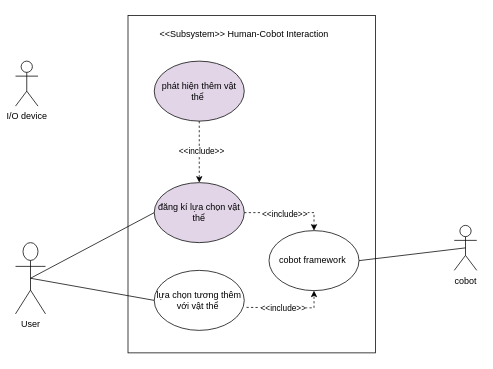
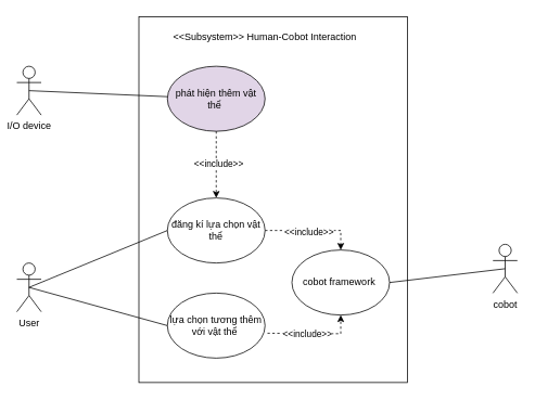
  <mxCell id="0" />
  <mxCell id="1" parent="0" />
  <mxCell id="2" value="I/O device" style="shape=umlActor;verticalLabelPosition=bottom;verticalAlign=top;html=1;outlineConnect=0;" parent="1" vertex="1"><mxGeometry x="20" y="81" width="30" height="60" as="geometry" /></mxCell>
- <mxCell id="3" value="User" style="shape=umlActor;verticalLabelPosition=bottom;verticalAlign=top;html=1;outlineConnect=0;" parent="1" vertex="1"><mxGeometry x="20" y="323" width="40" height="95" as="geometry" /></mxCell>
+ <mxCell id="3" value="User" style="shape=umlActor;verticalLabelPosition=bottom;verticalAlign=top;html=1;outlineConnect=0;" parent="1" vertex="1"><mxGeometry x="20" y="323" width="30" height="60" as="geometry" /></mxCell>
  <mxCell id="4" value="" style="rounded=0;whiteSpace=wrap;html=1;align=center;" parent="1" vertex="1"><mxGeometry x="170" y="20" width="330" height="450" as="geometry" /></mxCell>
  <mxCell id="5" value="phát hiện thêm vật thể&amp;nbsp;" style="ellipse;whiteSpace=wrap;html=1;fillColor=#e1d5e7;" parent="1" vertex="1"><mxGeometry x="205" y="81" width="120" height="80" as="geometry" /></mxCell>
- <mxCell id="6" value="đăng kí lựa chọn vật thể" style="ellipse;whiteSpace=wrap;html=1;fillColor=#e1d5e7;" vertex="1" parent="1"><mxGeometry x="205" y="243" width="120" height="80" as="geometry" /></mxCell>
+ <mxCell id="6" value="đăng kí lựa chọn vật thể" style="ellipse;whiteSpace=wrap;html=1;" vertex="1" parent="1"><mxGeometry x="205" y="243" width="120" height="80" as="geometry" /></mxCell>
  <mxCell id="7" value="lựa chọn tương thêm với vật thể&amp;nbsp;" style="ellipse;whiteSpace=wrap;html=1;" vertex="1" parent="1"><mxGeometry x="205" y="360" width="120" height="80" as="geometry" /></mxCell>
  <mxCell id="8" value="cobot" style="shape=umlActor;verticalLabelPosition=bottom;verticalAlign=top;html=1;outlineConnect=0;" vertex="1" parent="1"><mxGeometry x="605" y="300" width="30" height="60" as="geometry" /></mxCell>
  <mxCell id="9" value="cobot framework&amp;nbsp;&lt;span style=&quot;color: rgba(0, 0, 0, 0); font-family: monospace; font-size: 0px; text-align: start; text-wrap: nowrap;&quot;&gt;%3CmxGraphModel%3E%3Croot%3E%3CmxCell%20id%3D%220%22%2F%3E%3CmxCell%20id%3D%221%22%20parent%3D%220%22%2F%3E%3CmxCell%20id%3D%222%22%20value%3D%22%22%20style%3D%22rounded%3D0%3BwhiteSpace%3Dwrap%3Bhtml%3D1%3B%22%20vertex%3D%221%22%20parent%3D%221%22%3E%3CmxGeometry%20x%3D%22320%22%20y%3D%22240%22%20width%3D%22460%22%20height%3D%22490%22%20as%3D%22geometry%22%2F%3E%3C%2FmxCell%3E%3C%2Froot%3E%3C%2FmxGraphModel%3E&lt;/span&gt;&lt;span style=&quot;color: rgba(0, 0, 0, 0); font-family: monospace; font-size: 0px; text-align: start; text-wrap: nowrap;&quot;&gt;%3CmxGraphModel%3E%3Croot%3E%3CmxCell%20id%3D%220%22%2F%3E%3CmxCell%20id%3D%221%22%20parent%3D%220%22%2F%3E%3CmxCell%20id%3D%222%22%20value%3D%22%22%20style%3D%22rounded%3D0%3BwhiteSpace%3Dwrap%3Bhtml%3D1%3B%22%20vertex%3D%221%22%20parent%3D%221%22%3E%3CmxGeometry%20x%3D%22320%22%20y%3D%22240%22%20width%3D%22460%22%20height%3D%22490%22%20as%3D%22geometry%22%2F%3E%3C%2FmxCell%3E%3C%2Froot%3E%3C%2FmxGraphModel%3E&lt;/span&gt;&lt;span style=&quot;color: rgba(0, 0, 0, 0); font-family: monospace; font-size: 0px; text-align: start; text-wrap: nowrap;&quot;&gt;%3CmxGraphModel%3E%3Croot%3E%3CmxCell%20id%3D%220%22%2F%3E%3CmxCell%20id%3D%221%22%20parent%3D%220%22%2F%3E%3CmxCell%20id%3D%222%22%20value%3D%22%22%20style%3D%22rounded%3D0%3BwhiteSpace%3Dwrap%3Bhtml%3D1%3B%22%20vertex%3D%221%22%20parent%3D%221%22%3E%3CmxGeometry%20x%3D%22320%22%20y%3D%22240%22%20width%3D%22460%22%20height%3D%22490%22%20as%3D%22geometry%22%2F%3E%3C%2FmxCell%3E%3C%2Froot%3E%3C%2FmxGraphModel%3EF&amp;nbsp;&lt;/span&gt;&lt;span style=&quot;color: rgba(0, 0, 0, 0); font-family: monospace; font-size: 0px; text-align: start; text-wrap: nowrap;&quot;&gt;%3CmxGraphModel%3E%3Croot%3E%3CmxCell%20id%3D%220%22%2F%3E%3CmxCell%20id%3D%221%22%20parent%3D%220%22%2F%3E%3CmxCell%20id%3D%222%22%20value%3D%22%22%20style%3D%22rounded%3D0%3BwhiteSpace%3Dwrap%3Bhtml%3D1%3B%22%20vertex%3D%221%22%20parent%3D%221%22%3E%3CmxGeometry%20x%3D%22320%22%20y%3D%22240%22%20width%3D%22460%22%20height%3D%22490%22%20as%3D%22geometry%22%2F%3E%3C%2FmxCell%3E%3C%2Froot%3E%3C%2FmxGraphModel%3E&lt;/span&gt;&lt;span style=&quot;color: rgba(0, 0, 0, 0); font-family: monospace; font-size: 0px; text-align: start; text-wrap: nowrap;&quot;&gt;%3CmxGraphModel%3E%3Croot%3E%3CmxCell%20id%3D%220%22%2F%3E%3CmxCell%20id%3D%221%22%20parent%3D%220%22%2F%3E%3CmxCell%20id%3D%222%22%20value%3D%22%22%20style%3D%22rounded%3D0%3BwhiteSpace%3Dwrap%3Bhtml%3D1%3B%22%20vertex%3D%221%22%20parent%3D%221%22%3E%3CmxGeometry%20x%3D%22320%22%20y%3D%22240%22%20width%3D%22460%22%20height%3D%22490%22%20as%3D%22geometry%22%2F%3E%3C%2FmxCell%3E%3C%2Froot%3E%3C%2FmxGraphModel%3E&lt;/span&gt;&lt;span style=&quot;color: rgba(0, 0, 0, 0); font-family: monospace; font-size: 0px; text-align: start; text-wrap: nowrap;&quot;&gt;%3CmxGraphModel%3E%3Croot%3E%3CmxCell%20id%3D%220%22%2F%3E%3CmxCell%20id%3D%221%22%20parent%3D%220%22%2F%3E%3CmxCell%20id%3D%222%22%20value%3D%22%22%20style%3D%22rounded%3D0%3BwhiteSpace%3Dwrap%3Bhtml%3D1%3B%22%20vertex%3D%221%22%20parent%3D%221%22%3E%3CmxGeometry%20x%3D%22320%22%20y%3D%22240%22%20width%3D%22460%22%20height%3D%22490%22%20as%3D%22geometry%22%2F%3E%3C%2FmxCell%3E%3C%2Froot%3E%3C%2FmxGraphModel%3E&lt;/span&gt;&lt;span style=&quot;color: rgba(0, 0, 0, 0); font-family: monospace; font-size: 0px; text-align: start; text-wrap: nowrap;&quot;&gt;%3CmxGraphModel%3E%3Croot%3E%3CmxCell%20id%3D%220%22%2F%3E%3CmxCell%20id%3D%221%22%20parent%3D%220%22%2F%3E%3CmxCell%20id%3D%222%22%20value%3D%22%22%20style%3D%22rounded%3D0%3BwhiteSpace%3Dwrap%3Bhtml%3D1%3B%22%20vertex%3D%221%22%20parent%3D%221%22%3E%3CmxGeometry%20x%3D%22320%22%20y%3D%22240%22%20width%3D%22460%22%20height%3D%22490%22%20as%3D%22geometry%22%2F%3E%3C%2FmxCell%3E%3C%2Froot%3E%3C%2FmxGraphModel%3E&lt;/span&gt;&lt;span style=&quot;color: rgba(0, 0, 0, 0); font-family: monospace; font-size: 0px; text-align: start; text-wrap: nowrap;&quot;&gt;%3CmxGraphModel%3E%3Croot%3E%3CmxCell%20id%3D%220%22%2F%3E%3CmxCell%20id%3D%221%22%20parent%3D%220%22%2F%3E%3CmxCell%20id%3D%222%22%20value%3D%22%22%20style%3D%22rounded%3D0%3BwhiteSpace%3Dwrap%3Bhtml%3D1%3B%22%20vertex%3D%221%22%20parent%3D%221%22%3E%3CmxGeometry%20x%3D%22320%22%20y%3D%22240%22%20width%3D%22460%22%20height%3D%22490%22%20as%3D%22geometry%22%2F%3E%3C%2FmxCell%3E%3C%2Froot%3E%3C%2FmxGraphModel%3E&lt;/span&gt;&lt;span style=&quot;color: rgba(0, 0, 0, 0); font-family: monospace; font-size: 0px; text-align: start; text-wrap: nowrap;&quot;&gt;%3CmxGraphModel%3E%3Croot%3E%3CmxCell%20id%3D%220%22%2F%3E%3CmxCell%20id%3D%221%22%20parent%3D%220%22%2F%3E%3CmxCell%20id%3D%222%22%20value%3D%22%22%20style%3D%22rounded%3D0%3BwhiteSpace%3Dwrap%3Bhtml%3D1%3B%22%20vertex%3D%221%22%20parent%3D%221%22%3E%3CmxGeometry%20x%3D%22320%22%20y%3D%22240%22%20width%3D%22460%22%20height%3D%22490%22%20as%3D%22geometry%22%2F%3E%3C%2FmxCell%3E%3C%2Froot%3E%3C%2FmxGraphModel%3E&lt;/span&gt;&lt;span style=&quot;color: rgba(0, 0, 0, 0); font-family: monospace; font-size: 0px; text-align: start; text-wrap: nowrap;&quot;&gt;%3CmxGraphModel%3E%3Croot%3E%3CmxCell%20id%3D%220%22%2F%3E%3CmxCell%20id%3D%221%22%20parent%3D%220%22%2F%3E%3CmxCell%20id%3D%222%22%20value%3D%22%22%20style%3D%22rounded%3D0%3BwhiteSpace%3Dwrap%3Bhtml%3D1%3B%22%20vertex%3D%221%22%20parent%3D%221%22%3E%3CmxGeometry%20x%3D%22320%22%20y%3D%22240%22%20width%3D%22460%22%20height%3D%22490%22%20as%3D%22geometry%22%2F%3E%3C%2FmxCell%3E%3C%2Froot%3E%3C%2FmxGraphModel%3E&lt;/span&gt;&lt;span style=&quot;color: rgba(0, 0, 0, 0); font-family: monospace; font-size: 0px; text-align: start; text-wrap: nowrap;&quot;&gt;%3CmxGraphModel%3E%3Croot%3E%3CmxCell%20id%3D%220%22%2F%3E%3CmxCell%20id%3D%221%22%20parent%3D%220%22%2F%3E%3CmxCell%20id%3D%222%22%20value%3D%22%22%20style%3D%22rounded%3D0%3BwhiteSpace%3Dwrap%3Bhtml%3D1%3B%22%20vertex%3D%221%22%20parent%3D%221%22%3E%3CmxGeometry%20x%3D%22320%22%20y%3D%22240%22%20width%3D%22460%22%20height%3D%22490%22%20as%3D%22geometry%22%2F%3E%3C%2FmxCell%3E%3C%2Froot%3E%3C%2FmxGraphModel%3E&amp;nbsp; &amp;nbsp;&lt;/span&gt;" style="ellipse;whiteSpace=wrap;html=1;" vertex="1" parent="1"><mxGeometry x="358" y="307" width="120" height="80" as="geometry" /></mxCell>
+ <mxCell id="10" value="" style="endArrow=none;html=1;rounded=0;exitX=0.5;exitY=0.5;exitDx=0;exitDy=0;exitPerimeter=0;" edge="1" parent="1" source="2" target="5"><mxGeometry width="50" height="50" relative="1" as="geometry"><mxPoint x="450" y="411" as="sourcePoint" /><mxPoint x="500" y="361" as="targetPoint" /></mxGeometry></mxCell>
  <mxCell id="11" value="" style="endArrow=none;html=1;rounded=0;exitX=1;exitY=0.5;exitDx=0;exitDy=0;entryX=0.5;entryY=0.5;entryDx=0;entryDy=0;entryPerimeter=0;" edge="1" parent="1" source="9" target="8"><mxGeometry width="50" height="50" relative="1" as="geometry"><mxPoint x="400" y="290" as="sourcePoint" /><mxPoint x="450" y="240" as="targetPoint" /></mxGeometry></mxCell>
  <mxCell id="12" value="" style="endArrow=none;html=1;rounded=0;exitX=0.5;exitY=0.5;exitDx=0;exitDy=0;exitPerimeter=0;entryX=0;entryY=0.5;entryDx=0;entryDy=0;" edge="1" parent="1" source="3" target="6"><mxGeometry width="50" height="50" relative="1" as="geometry"><mxPoint x="400" y="290" as="sourcePoint" /><mxPoint x="450" y="240" as="targetPoint" /></mxGeometry></mxCell>
  <mxCell id="13" value="" style="endArrow=none;html=1;rounded=0;exitX=0.5;exitY=0.5;exitDx=0;exitDy=0;exitPerimeter=0;entryX=0;entryY=0.5;entryDx=0;entryDy=0;" edge="1" parent="1" source="3" target="7"><mxGeometry width="50" height="50" relative="1" as="geometry"><mxPoint x="400" y="290" as="sourcePoint" /><mxPoint x="450" y="240" as="targetPoint" /></mxGeometry></mxCell>
  <mxCell id="14" value="&amp;lt;&amp;lt;Subsystem&amp;gt;&amp;gt; Human-Cobot Interaction" style="text;html=1;align=center;verticalAlign=middle;whiteSpace=wrap;rounded=0;" vertex="1" parent="1"><mxGeometry x="210" y="30" width="230" height="30" as="geometry" /></mxCell>
  <mxCell id="15" value="" style="endArrow=classic;html=1;rounded=0;exitX=0.5;exitY=1;exitDx=0;exitDy=0;entryX=0.5;entryY=0;entryDx=0;entryDy=0;dashed=1;" edge="1" parent="1" source="5" target="6"><mxGeometry width="50" height="50" relative="1" as="geometry"><mxPoint x="400" y="300" as="sourcePoint" /><mxPoint x="450" y="250" as="targetPoint" /></mxGeometry></mxCell>
  <mxCell id="16" value="&amp;lt;&amp;lt;include&amp;gt;&amp;gt;" style="edgeLabel;html=1;align=center;verticalAlign=middle;resizable=0;points=[];" vertex="1" connectable="0" parent="15"><mxGeometry x="-0.045" y="2" relative="1" as="geometry"><mxPoint as="offset" /></mxGeometry></mxCell>
  <mxCell id="17" value="" style="dashed=1;endArrow=classic;html=1;rounded=0;exitX=1;exitY=0.5;exitDx=0;exitDy=0;entryX=0.5;entryY=0;entryDx=0;entryDy=0;" edge="1" parent="1" source="6" target="9"><mxGeometry width="50" height="50" relative="1" as="geometry"><mxPoint x="400" y="350" as="sourcePoint" /><mxPoint x="450" y="300" as="targetPoint" /><Array as="points"><mxPoint x="418" y="283" /></Array></mxGeometry></mxCell>
  <mxCell id="18" value="&amp;lt;&amp;lt;include&amp;gt;&amp;gt;" style="edgeLabel;html=1;align=center;verticalAlign=middle;resizable=0;points=[];" vertex="1" connectable="0" parent="17"><mxGeometry x="-0.094" y="-1" relative="1" as="geometry"><mxPoint as="offset" /></mxGeometry></mxCell>
  <mxCell id="19" value="" style="dashed=1;endArrow=classic;html=1;rounded=0;exitX=1.025;exitY=0.617;exitDx=0;exitDy=0;exitPerimeter=0;entryX=0.5;entryY=1;entryDx=0;entryDy=0;" edge="1" parent="1" source="7" target="9"><mxGeometry width="50" height="50" relative="1" as="geometry"><mxPoint x="400" y="350" as="sourcePoint" /><mxPoint x="450" y="300" as="targetPoint" /><Array as="points"><mxPoint x="418" y="410" /></Array></mxGeometry></mxCell>
  <mxCell id="20" value="&amp;lt;&amp;lt;include&amp;gt;&amp;gt;" style="edgeLabel;html=1;align=center;verticalAlign=middle;resizable=0;points=[];" vertex="1" connectable="0" parent="19"><mxGeometry x="-0.13" y="-1" relative="1" as="geometry"><mxPoint as="offset" /></mxGeometry></mxCell>
  <mxCell id="21" style="edgeStyle=orthogonalEdgeStyle;rounded=0;orthogonalLoop=1;jettySize=auto;html=1;exitX=0.5;exitY=1;exitDx=0;exitDy=0;" edge="1" parent="1" source="4" target="4"><mxGeometry relative="1" as="geometry" /></mxCell>
  <mxCell id="22" style="edgeStyle=orthogonalEdgeStyle;rounded=0;orthogonalLoop=1;jettySize=auto;html=1;exitX=0.5;exitY=1;exitDx=0;exitDy=0;" edge="1" parent="1" source="4" target="4"><mxGeometry relative="1" as="geometry" /></mxCell>
